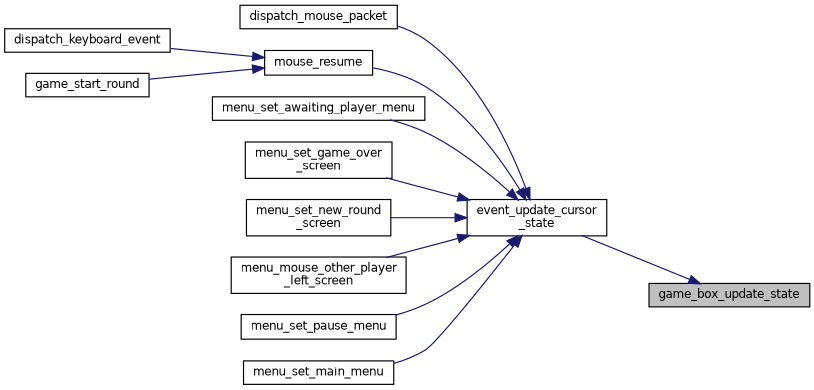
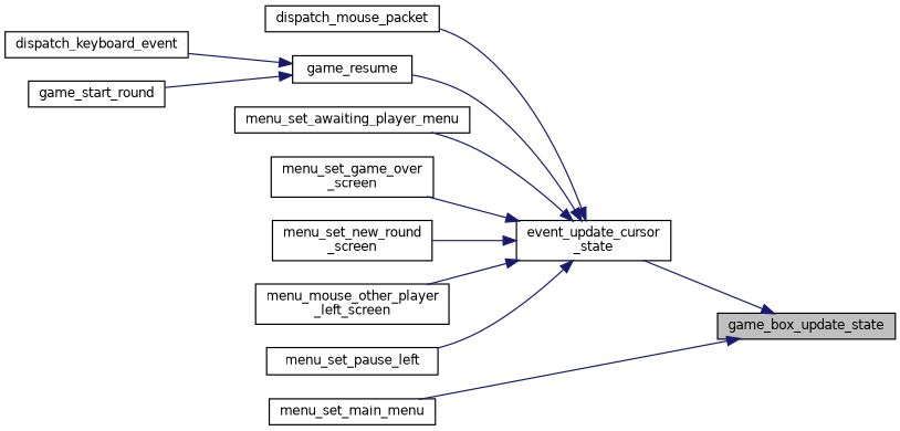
  digraph {
    fontname="DejaVu Sans"
    rankdir=RL
    node [color=black fillcolor=white fontname="DejaVu Sans" fontsize=10 shape=record style=filled]
    edge [color=midnightblue dir=back fontname="DejaVu Sans" fontsize=10 labelfontname=Helvetica labelfontsize=10 style=solid]
    n1 [fillcolor=grey75 fontcolor=black height=0.2 label=game_box_update_state width=0.4]
    n2 [height=0.2 label="event_update_cursor\l_state" width=0.4]
    n3 [height=0.2 label=dispatch_mouse_packet width=0.4]
-   n4 [height=0.2 label=mouse_resume width=0.4]
+   n4 [height=0.2 label=game_resume width=0.4]
    n5 [height=0.2 label=menu_set_awaiting_player_menu width=0.4]
    n6 [height=0.2 label="menu_set_game_over\l_screen" width=0.4]
    n7 [height=0.2 label=menu_set_main_menu width=0.4]
    n8 [height=0.2 label="menu_set_new_round\l_screen" width=0.4]
    n9 [height=0.2 label="menu_mouse_other_player\l_left_screen" width=0.4]
-   n10 [height=0.2 label=menu_set_pause_menu width=0.4]
+   n10 [height=0.2 label=menu_set_pause_left width=0.4]
    n11 [height=0.2 label=dispatch_keyboard_event width=0.4]
    n12 [height=0.2 label=game_start_round width=0.4]
    n1 -> n2
    n2 -> n3
    n2 -> n4
    n2 -> n5
    n2 -> n6
-   n2 -> n7
+   n1 -> n7
    n2 -> n8
    n2 -> n9
    n2 -> n10
    n4 -> n11
    n4 -> n12
  }
